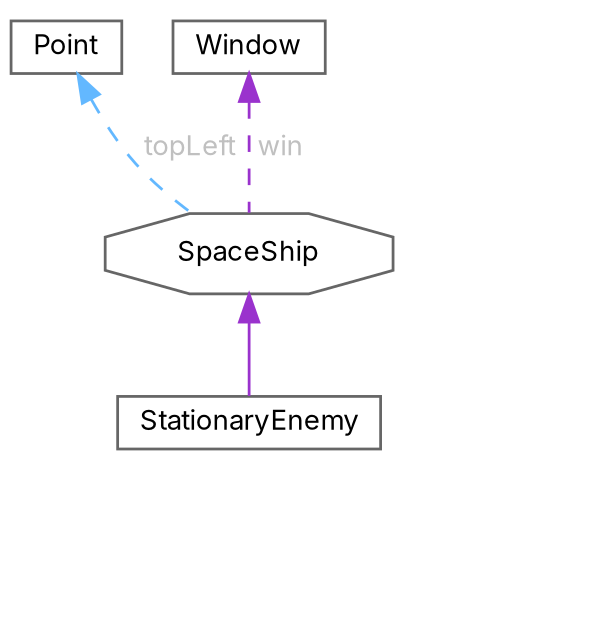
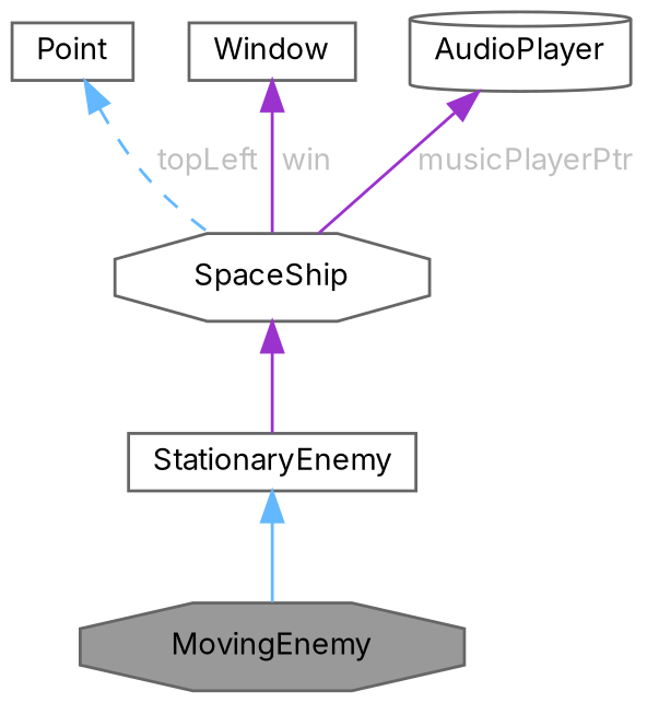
  digraph {
    fontname=Inter
    node [color=gray40 fillcolor=white fontname=Inter fontsize=10 shape=box style=filled]
    edge [color=darkorchid3 dir=back fontname=Inter fontsize=10 labelfontname=Helvetica labelfontsize=10 style=solid fontcolor=grey]
+   n1 [fillcolor=grey60 fontcolor=black height=0.2 label=MovingEnemy shape=octagon width=0.4]
    n2 [height=0.2 label=StationaryEnemy width=0.4]
    n3 [height=0.2 label=SpaceShip shape=octagon width=0.4]
    n4 [height=0.2 label=Point width=0.4]
    n5 [height=0.2 label=Window width=0.4]
+   n6 [height=0.2 label=AudioPlayer shape=cylinder width=0.4]
+   n2 -> n1 [color=steelblue1 fontcolor=""]
    n3 -> n2 [fontcolor=""]
    n4 -> n3 [color=steelblue1 label=" topLeft" style=dashed]
-   n5 -> n3 [label=" win" style=dashed]
+   n5 -> n3 [label=" win"]
+   n6 -> n3 [label=" musicPlayerPtr"]
  }
